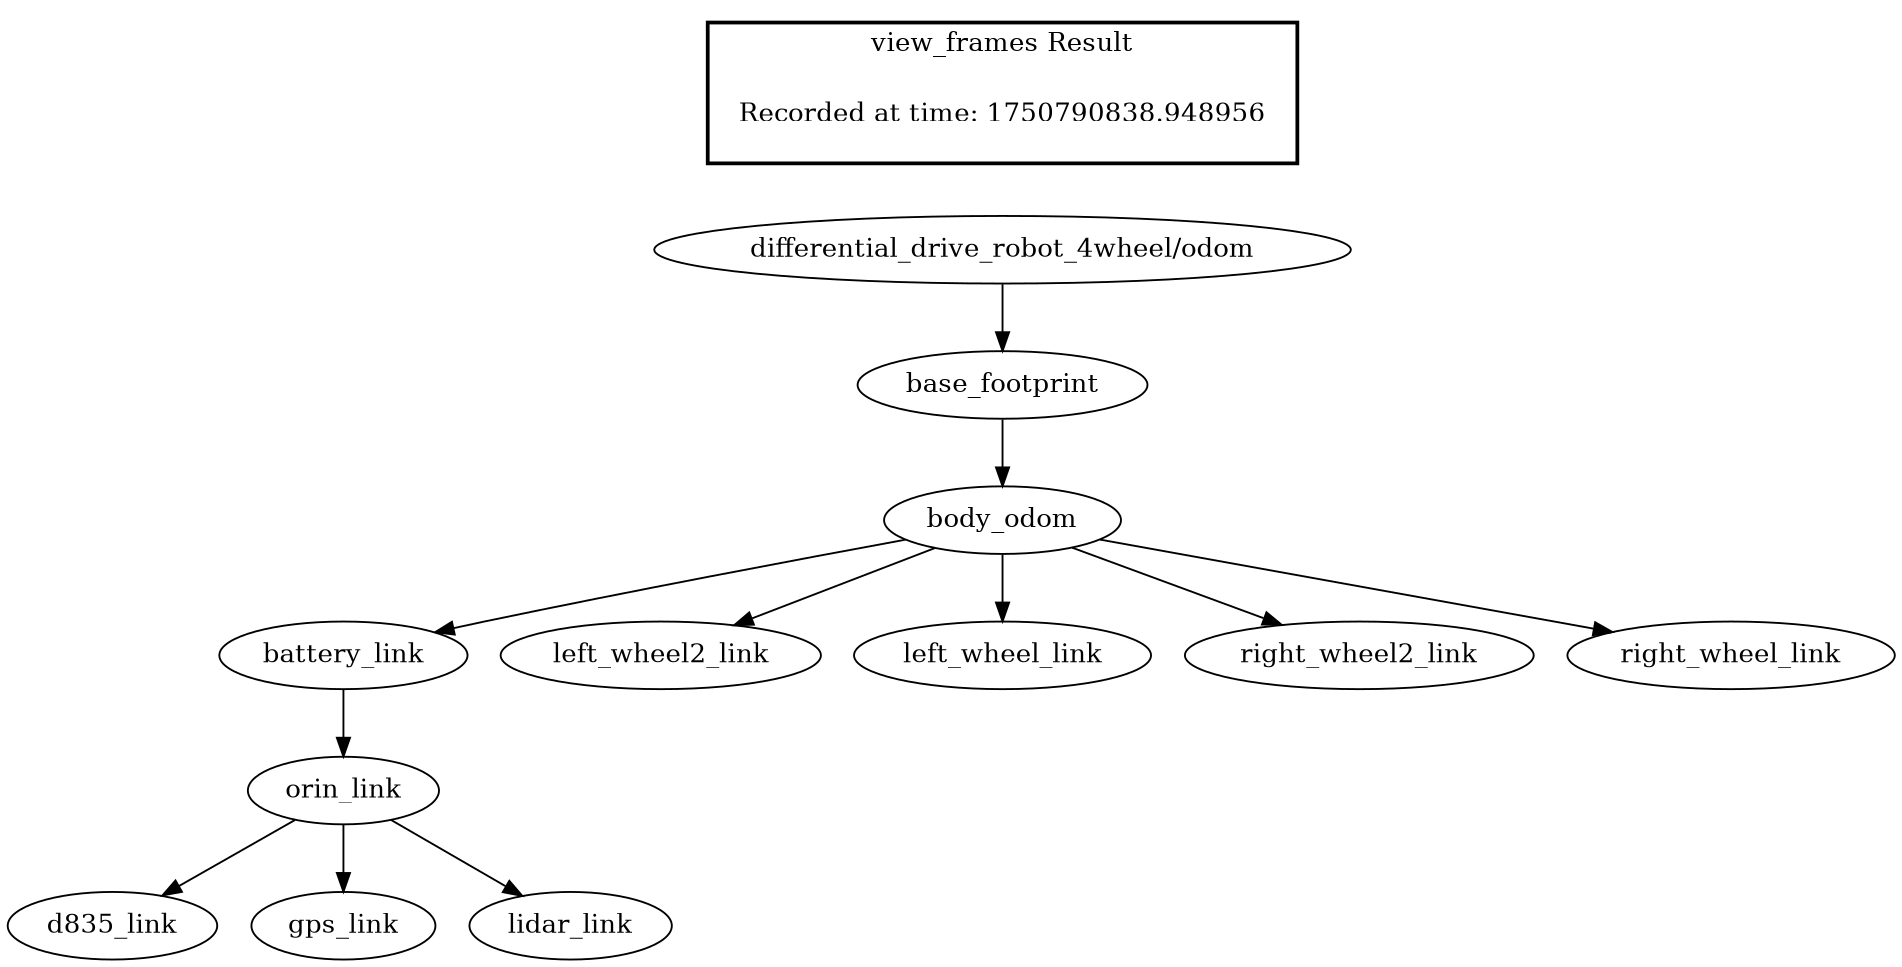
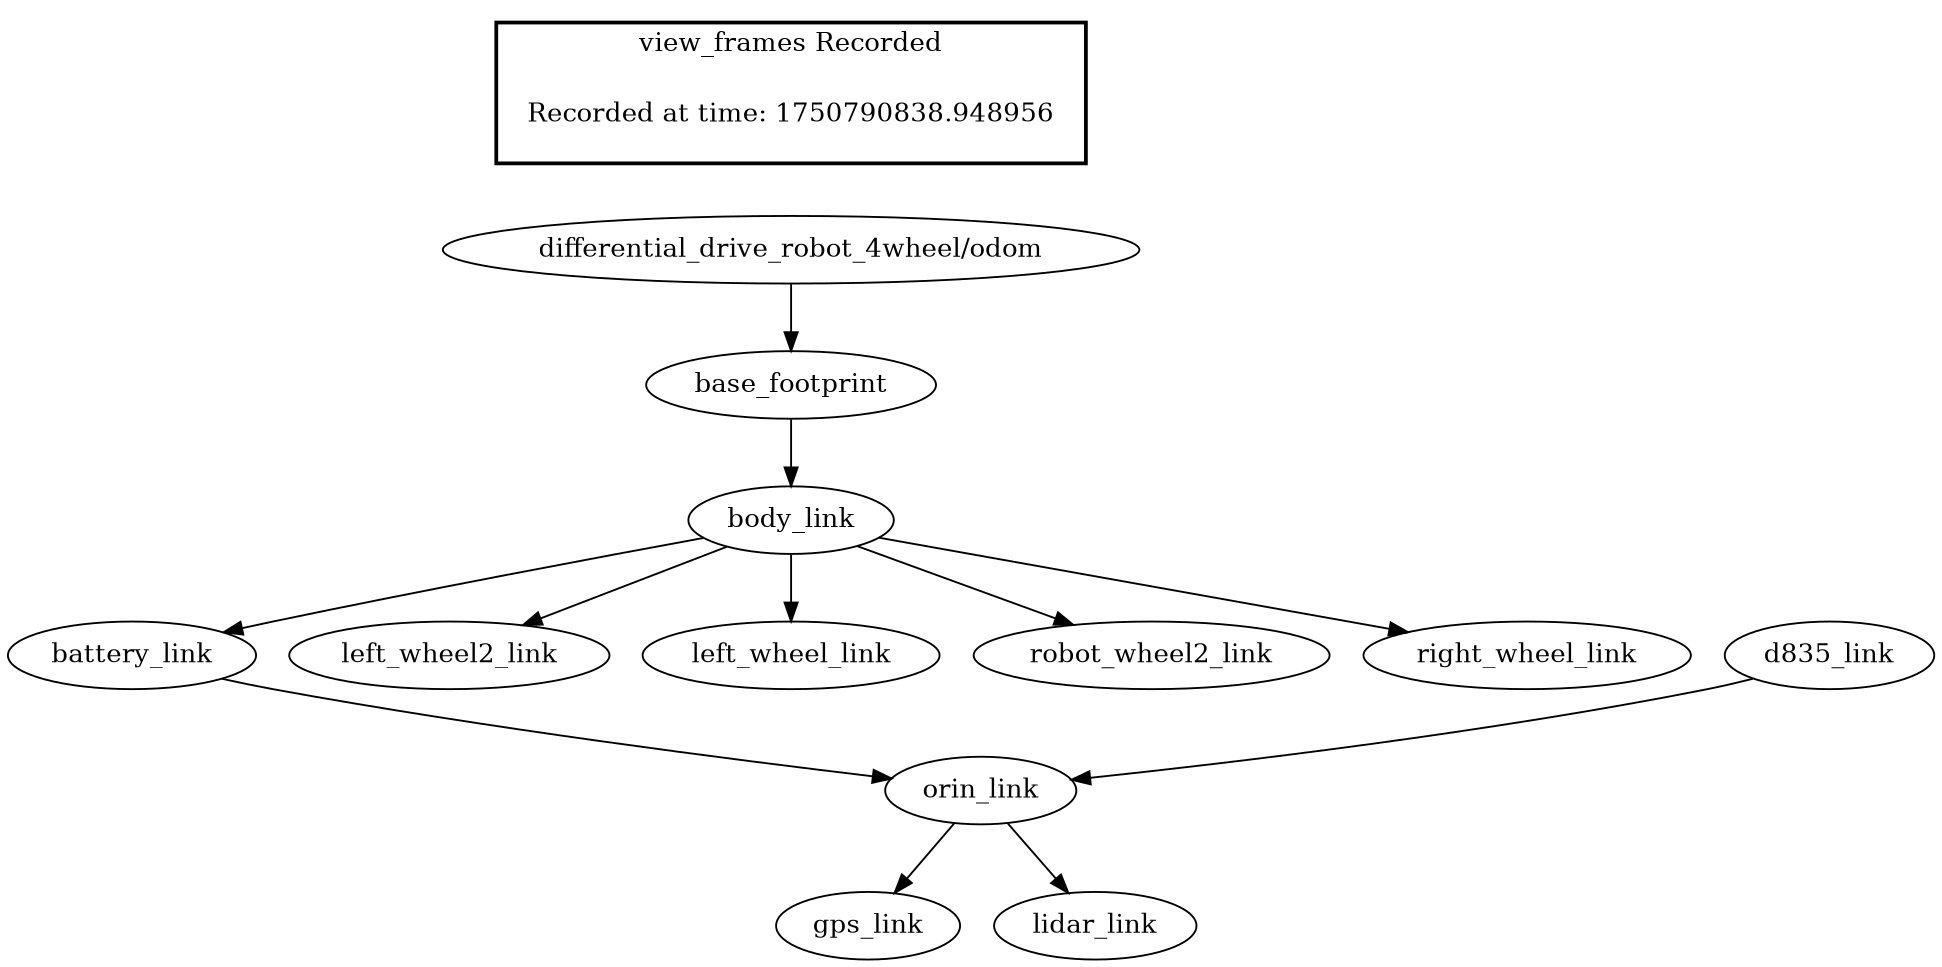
  digraph {
    "Recorded at time: 1750790838.948956" [shape=plaintext]
    "differential_drive_robot_4wheel/odom"
    base_footprint
-   body_link [label=body_odom]
+   body_link
    battery_link
    left_wheel2_link
    left_wheel_link
-   right_wheel2_link
+   right_wheel2_link [label=robot_wheel2_link]
    right_wheel_link
    orin_link
    n11 [label=d835_link]
    gps_link
    lidar_link
    subgraph cluster_1 {
      color=black
-     label="view_frames Result"
+     label="view_frames Recorded"
      style=bold
      "Recorded at time: 1750790838.948956"
    }
    "Recorded at time: 1750790838.948956" -> "differential_drive_robot_4wheel/odom" [style=invis]
    "differential_drive_robot_4wheel/odom" -> base_footprint
    base_footprint -> body_link
    body_link -> battery_link
    body_link -> left_wheel2_link
    body_link -> left_wheel_link
    body_link -> right_wheel2_link
    body_link -> right_wheel_link
    battery_link -> orin_link
-   orin_link -> n11
+   n11 -> orin_link
    orin_link -> gps_link
    orin_link -> lidar_link
  }
